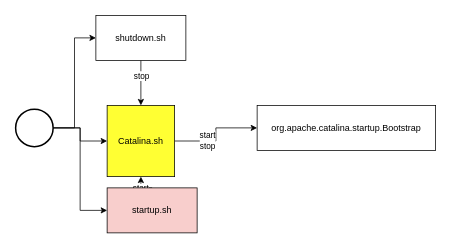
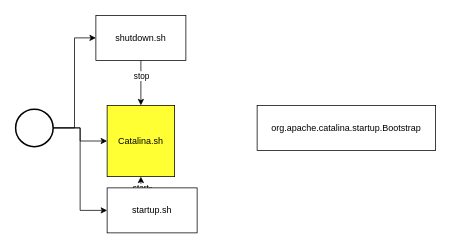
  <mxCell id="0" />
  <mxCell id="1" parent="0" />
- <mxCell id="2" value="" style="edgeStyle=orthogonalEdgeStyle;rounded=0;orthogonalLoop=1;jettySize=auto;html=1;" parent="1" source="4" target="5" edge="1"><mxGeometry relative="1" as="geometry" /></mxCell>
- <mxCell id="3" value="start&lt;br&gt;stop" style="edgeLabel;html=1;align=center;verticalAlign=middle;resizable=0;points=[];" parent="2" vertex="1" connectable="0"><mxGeometry x="-0.324" y="1" relative="1" as="geometry"><mxPoint as="offset" /></mxGeometry></mxCell>
  <mxCell id="4" value="Catalina.sh" style="rounded=0;whiteSpace=wrap;html=1;fillColor=#FFFF33;" parent="1" vertex="1"><mxGeometry x="142" y="140" width="90" height="95" as="geometry" /></mxCell>
  <mxCell id="5" value="org.apache.catalina.startup.Bootstrap" style="whiteSpace=wrap;html=1;rounded=0;" parent="1" vertex="1"><mxGeometry x="342" y="140" width="238" height="60" as="geometry" /></mxCell>
  <mxCell id="6" style="edgeStyle=orthogonalEdgeStyle;rounded=0;orthogonalLoop=1;jettySize=auto;html=1;exitX=0.5;exitY=0;exitDx=0;exitDy=0;entryX=0.5;entryY=1;entryDx=0;entryDy=0;" parent="1" source="8" target="4" edge="1"><mxGeometry relative="1" as="geometry" /></mxCell>
  <mxCell id="7" value="start" style="edgeLabel;html=1;align=center;verticalAlign=middle;resizable=0;points=[];" parent="6" vertex="1" connectable="0"><mxGeometry x="0.032" y="1" relative="1" as="geometry"><mxPoint as="offset" /></mxGeometry></mxCell>
- <mxCell id="8" value="startup.sh" style="rounded=0;whiteSpace=wrap;html=1;fillColor=#f8cecc;" parent="1" vertex="1"><mxGeometry x="142" y="250" width="120" height="60" as="geometry" /></mxCell>
+ <mxCell id="8" value="startup.sh" style="rounded=0;whiteSpace=wrap;html=1;" parent="1" vertex="1"><mxGeometry x="142" y="250" width="120" height="60" as="geometry" /></mxCell>
  <mxCell id="9" style="edgeStyle=orthogonalEdgeStyle;rounded=0;orthogonalLoop=1;jettySize=auto;html=1;exitX=1;exitY=0.5;exitDx=0;exitDy=0;exitPerimeter=0;entryX=0;entryY=0.5;entryDx=0;entryDy=0;" parent="1" source="12" target="4" edge="1"><mxGeometry relative="1" as="geometry" /></mxCell>
  <mxCell id="10" style="edgeStyle=orthogonalEdgeStyle;rounded=0;orthogonalLoop=1;jettySize=auto;html=1;exitX=1;exitY=0.5;exitDx=0;exitDy=0;exitPerimeter=0;entryX=0;entryY=0.5;entryDx=0;entryDy=0;" parent="1" source="12" target="8" edge="1"><mxGeometry relative="1" as="geometry" /></mxCell>
  <mxCell id="11" style="edgeStyle=orthogonalEdgeStyle;rounded=0;orthogonalLoop=1;jettySize=auto;html=1;exitX=1;exitY=0.5;exitDx=0;exitDy=0;exitPerimeter=0;entryX=0;entryY=0.5;entryDx=0;entryDy=0;" parent="1" source="12" target="15" edge="1"><mxGeometry relative="1" as="geometry" /></mxCell>
  <mxCell id="12" value="" style="strokeWidth=2;html=1;shape=mxgraph.flowchart.start_2;whiteSpace=wrap;" parent="1" vertex="1"><mxGeometry x="20" y="145" width="50" height="50" as="geometry" /></mxCell>
  <mxCell id="13" style="edgeStyle=orthogonalEdgeStyle;rounded=0;orthogonalLoop=1;jettySize=auto;html=1;exitX=0.5;exitY=1;exitDx=0;exitDy=0;entryX=0.5;entryY=0;entryDx=0;entryDy=0;" parent="1" source="15" target="4" edge="1"><mxGeometry relative="1" as="geometry" /></mxCell>
  <mxCell id="14" value="stop" style="edgeLabel;html=1;align=center;verticalAlign=middle;resizable=0;points=[];" parent="13" vertex="1" connectable="0"><mxGeometry x="-0.345" relative="1" as="geometry"><mxPoint as="offset" /></mxGeometry></mxCell>
  <mxCell id="15" value="shutdown.sh" style="rounded=0;whiteSpace=wrap;html=1;" parent="1" vertex="1"><mxGeometry x="127" y="20" width="120" height="60" as="geometry" /></mxCell>
